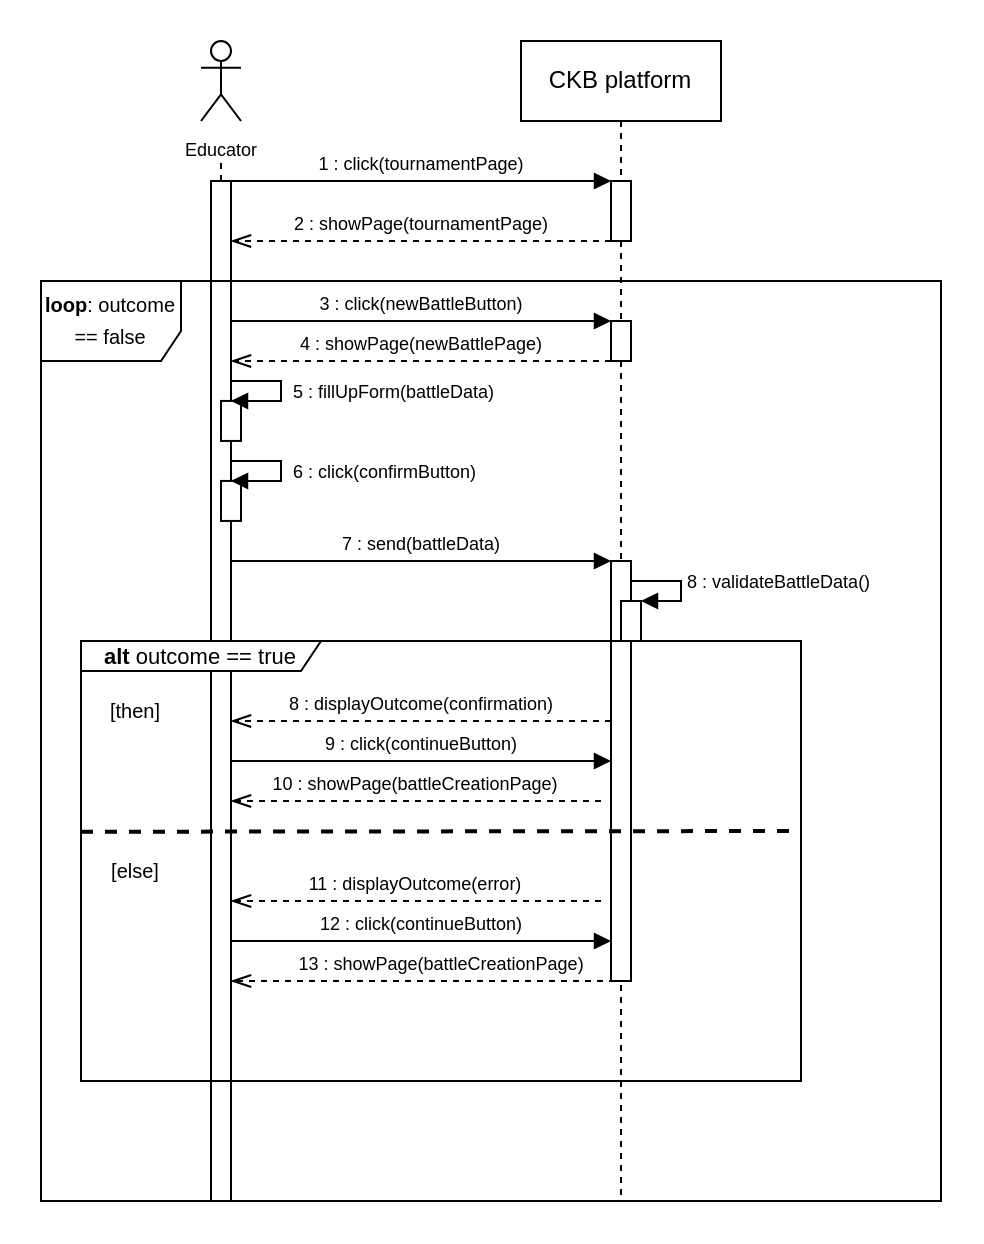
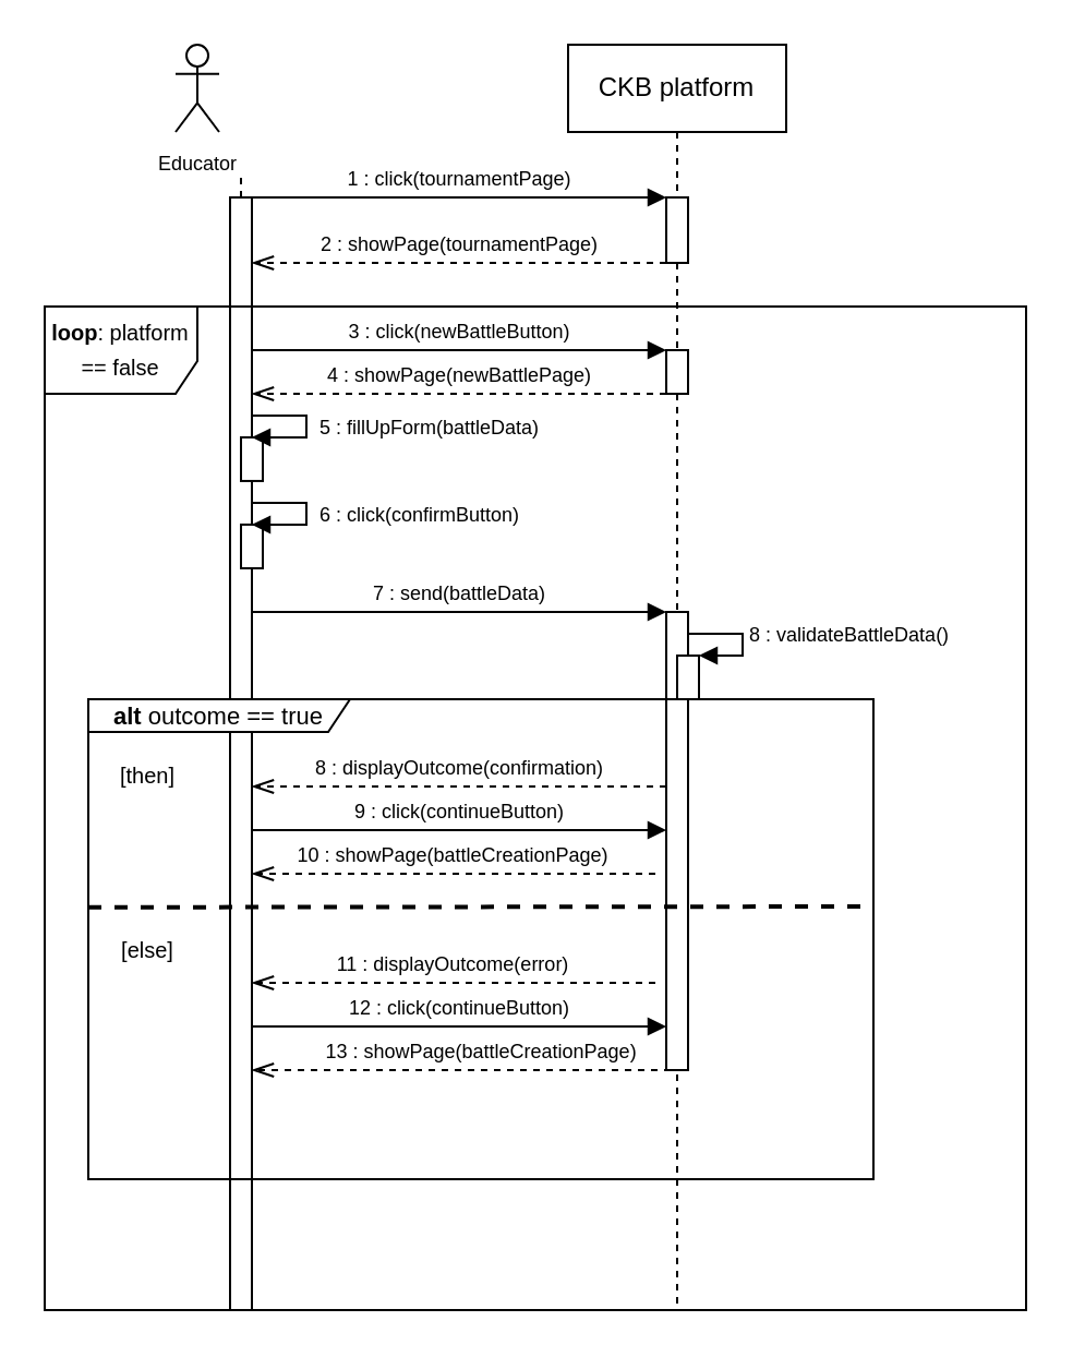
  <mxCell id="0" />
  <mxCell id="1" parent="0" />
  <mxCell id="2" value="CKB platform" style="shape=umlLifeline;perimeter=lifelinePerimeter;whiteSpace=wrap;html=1;container=0;dropTarget=0;collapsible=0;recursiveResize=0;outlineConnect=0;portConstraint=eastwest;newEdgeStyle={&quot;edgeStyle&quot;:&quot;elbowEdgeStyle&quot;,&quot;elbow&quot;:&quot;vertical&quot;,&quot;curved&quot;:0,&quot;rounded&quot;:0};" vertex="1" parent="1"><mxGeometry x="260" y="20" width="100" height="580" as="geometry" /></mxCell>
  <mxCell id="3" value="" style="html=1;points=[];perimeter=orthogonalPerimeter;outlineConnect=0;targetShapes=umlLifeline;portConstraint=eastwest;newEdgeStyle={&quot;edgeStyle&quot;:&quot;elbowEdgeStyle&quot;,&quot;elbow&quot;:&quot;vertical&quot;,&quot;curved&quot;:0,&quot;rounded&quot;:0};" vertex="1" parent="2"><mxGeometry x="45" y="70" width="10" height="30" as="geometry" /></mxCell>
  <mxCell id="4" value="" style="html=1;points=[];perimeter=orthogonalPerimeter;outlineConnect=0;targetShapes=umlLifeline;portConstraint=eastwest;newEdgeStyle={&quot;edgeStyle&quot;:&quot;elbowEdgeStyle&quot;,&quot;elbow&quot;:&quot;vertical&quot;,&quot;curved&quot;:0,&quot;rounded&quot;:0};" vertex="1" parent="2"><mxGeometry x="45" y="260" width="10" height="210" as="geometry" /></mxCell>
  <mxCell id="5" value="" style="html=1;points=[[0,0,0,0,5],[0,1,0,0,-5],[1,0,0,0,5],[1,1,0,0,-5]];perimeter=orthogonalPerimeter;outlineConnect=0;targetShapes=umlLifeline;portConstraint=eastwest;newEdgeStyle={&quot;curved&quot;:0,&quot;rounded&quot;:0};" vertex="1" parent="2"><mxGeometry x="50" y="280" width="10" height="20" as="geometry" /></mxCell>
  <mxCell id="6" value="&lt;font style=&quot;font-size: 9px;&quot;&gt;&amp;nbsp;8 : validate&lt;/font&gt;&lt;font style=&quot;font-size: 9px;&quot;&gt;BattleData&lt;/font&gt;&lt;font style=&quot;font-size: 9px;&quot;&gt;()&lt;/font&gt;" style="html=1;align=left;spacingLeft=2;endArrow=block;rounded=0;edgeStyle=orthogonalEdgeStyle;curved=0;rounded=0;" edge="1" parent="2" target="5"><mxGeometry relative="1" as="geometry"><mxPoint x="55" y="260.034" as="sourcePoint" /><Array as="points"><mxPoint x="55" y="270" /><mxPoint x="80" y="270" /><mxPoint x="80" y="280" /></Array><mxPoint x="55.0" y="240" as="targetPoint" /></mxGeometry></mxCell>
- <mxCell id="7" value="&lt;font style=&quot;font-size: 9px;&quot;&gt;Educator&lt;/font&gt;" style="shape=umlActor;verticalLabelPosition=bottom;verticalAlign=top;html=1;outlineConnect=0;" vertex="1" parent="1"><mxGeometry x="100" y="20" width="20" height="40" as="geometry" /></mxCell>
+ <mxCell id="7" value="&lt;font style=&quot;font-size: 9px;&quot;&gt;Educator&lt;/font&gt;" style="shape=umlActor;verticalLabelPosition=bottom;verticalAlign=top;html=1;outlineConnect=0;" vertex="1" parent="1"><mxGeometry x="80" y="20" width="20" height="40" as="geometry" /></mxCell>
  <mxCell id="8" value="" style="endArrow=none;dashed=1;html=1;rounded=0;" edge="1" parent="1" source="10"><mxGeometry width="50" height="50" relative="1" as="geometry"><mxPoint x="110" y="330" as="sourcePoint" /><mxPoint x="110" y="80" as="targetPoint" /></mxGeometry></mxCell>
  <mxCell id="9" value="" style="endArrow=none;dashed=1;html=1;rounded=0;exitX=0.2;exitY=0.994;exitDx=0;exitDy=0;exitPerimeter=0;" edge="1" parent="1" source="20"><mxGeometry width="50" height="50" relative="1" as="geometry"><mxPoint x="110" y="530" as="sourcePoint" /><mxPoint x="110" y="520" as="targetPoint" /></mxGeometry></mxCell>
  <mxCell id="10" value="" style="html=1;points=[];perimeter=orthogonalPerimeter;outlineConnect=0;targetShapes=umlLifeline;portConstraint=eastwest;newEdgeStyle={&quot;edgeStyle&quot;:&quot;elbowEdgeStyle&quot;,&quot;elbow&quot;:&quot;vertical&quot;,&quot;curved&quot;:0,&quot;rounded&quot;:0};" vertex="1" parent="1"><mxGeometry x="105" y="90" width="10" height="510" as="geometry" /></mxCell>
  <mxCell id="11" value="&lt;font style=&quot;font-size: 9px;&quot;&gt;1 : click(tournamentPage)&lt;/font&gt;" style="html=1;verticalAlign=bottom;endArrow=block;edgeStyle=elbowEdgeStyle;elbow=vertical;curved=0;rounded=0;" edge="1" parent="1" source="10" target="3"><mxGeometry relative="1" as="geometry"><mxPoint x="150" y="90" as="sourcePoint" /><Array as="points"><mxPoint x="230" y="90" /></Array><mxPoint x="315" y="90" as="targetPoint" /></mxGeometry></mxCell>
  <mxCell id="12" value="&lt;font style=&quot;font-size: 9px;&quot;&gt;2 : showPage(tournamentPage)&lt;/font&gt;" style="html=1;verticalAlign=bottom;endArrow=openThin;dashed=1;endSize=8;edgeStyle=elbowEdgeStyle;elbow=vertical;curved=0;rounded=0;endFill=0;" edge="1" parent="1" source="3" target="10"><mxGeometry relative="1" as="geometry"><mxPoint x="150" y="120" as="targetPoint" /><Array as="points"><mxPoint x="205" y="120" /></Array><mxPoint x="280" y="120" as="sourcePoint" /></mxGeometry></mxCell>
  <mxCell id="13" value="&lt;font style=&quot;font-size: 9px;&quot;&gt;7 : send(battleData)&lt;/font&gt;" style="html=1;verticalAlign=bottom;endArrow=block;edgeStyle=elbowEdgeStyle;elbow=vertical;curved=0;rounded=0;" edge="1" parent="1"><mxGeometry relative="1" as="geometry"><mxPoint x="115" y="280" as="sourcePoint" /><Array as="points"><mxPoint x="230" y="280" /></Array><mxPoint x="305" y="280" as="targetPoint" /></mxGeometry></mxCell>
  <mxCell id="14" value="&lt;font style=&quot;font-size: 9px;&quot;&gt;8 : displayOutcome(confirmation)&lt;/font&gt;" style="html=1;verticalAlign=bottom;endArrow=openThin;dashed=1;endSize=8;edgeStyle=elbowEdgeStyle;elbow=vertical;curved=0;rounded=0;endFill=0;" edge="1" parent="1"><mxGeometry relative="1" as="geometry"><mxPoint x="115" y="360" as="targetPoint" /><Array as="points"><mxPoint x="210" y="360" /></Array><mxPoint x="305" y="360" as="sourcePoint" /></mxGeometry></mxCell>
  <mxCell id="15" value="&lt;b&gt;alt &lt;/b&gt;outcome == true" style="shape=umlFrame;whiteSpace=wrap;html=1;pointerEvents=0;width=120;height=15;fontSize=11;" vertex="1" parent="1"><mxGeometry x="40" y="320" width="360" height="220" as="geometry" /></mxCell>
  <mxCell id="16" value="[then]" style="text;html=1;strokeColor=none;fillColor=none;align=center;verticalAlign=middle;whiteSpace=wrap;rounded=0;fontSize=10;" vertex="1" parent="1"><mxGeometry x="50" y="350" width="35" height="10" as="geometry" /></mxCell>
  <mxCell id="17" value="" style="endArrow=none;dashed=1;html=1;rounded=0;exitX=0.001;exitY=0.409;exitDx=0;exitDy=0;exitPerimeter=0;strokeWidth=2;" edge="1" parent="1"><mxGeometry width="50" height="50" relative="1" as="geometry"><mxPoint x="40" y="415.38" as="sourcePoint" /><mxPoint x="400" y="415" as="targetPoint" /></mxGeometry></mxCell>
  <mxCell id="18" value="[else]" style="text;html=1;strokeColor=none;fillColor=none;align=center;verticalAlign=middle;whiteSpace=wrap;rounded=0;fontSize=10;" vertex="1" parent="1"><mxGeometry x="50" y="430" width="35" height="10" as="geometry" /></mxCell>
  <mxCell id="19" value="&lt;font style=&quot;font-size: 9px;&quot;&gt;11 : displayOutcome(error)&lt;/font&gt;" style="html=1;verticalAlign=bottom;endArrow=openThin;dashed=1;endSize=8;edgeStyle=elbowEdgeStyle;elbow=vertical;curved=0;rounded=0;endFill=0;" edge="1" parent="1"><mxGeometry relative="1" as="geometry"><mxPoint x="115" y="450" as="targetPoint" /><Array as="points"><mxPoint x="210" y="450" /></Array><mxPoint x="300" y="450" as="sourcePoint" /></mxGeometry></mxCell>
- <mxCell id="20" value="&lt;p style=&quot;line-height: 120%;&quot;&gt;&lt;font style=&quot;font-size: 10px;&quot;&gt;&lt;b&gt;loop&lt;/b&gt;: outcome == false&lt;/font&gt;&lt;/p&gt;" style="shape=umlFrame;whiteSpace=wrap;html=1;pointerEvents=0;width=70;height=40;verticalAlign=middle;horizontal=1;labelPosition=center;verticalLabelPosition=middle;align=center;" vertex="1" parent="1"><mxGeometry x="20" y="140" width="450" height="460" as="geometry" /></mxCell>
+ <mxCell id="20" value="&lt;p style=&quot;line-height: 120%;&quot;&gt;&lt;font style=&quot;font-size: 10px;&quot;&gt;&lt;b&gt;loop&lt;/b&gt;: platform == false&lt;/font&gt;&lt;/p&gt;" style="shape=umlFrame;whiteSpace=wrap;html=1;pointerEvents=0;width=70;height=40;verticalAlign=middle;horizontal=1;labelPosition=center;verticalLabelPosition=middle;align=center;" vertex="1" parent="1"><mxGeometry x="20" y="140" width="450" height="460" as="geometry" /></mxCell>
  <mxCell id="21" value="" style="html=1;points=[[0,0,0,0,5],[0,1,0,0,-5],[1,0,0,0,5],[1,1,0,0,-5]];perimeter=orthogonalPerimeter;outlineConnect=0;targetShapes=umlLifeline;portConstraint=eastwest;newEdgeStyle={&quot;curved&quot;:0,&quot;rounded&quot;:0};" vertex="1" parent="1"><mxGeometry x="305" y="160" width="10" height="20" as="geometry" /></mxCell>
  <mxCell id="22" value="&lt;font style=&quot;font-size: 9px;&quot;&gt;9 : click(continueButton)&lt;/font&gt;" style="html=1;verticalAlign=bottom;endArrow=block;edgeStyle=elbowEdgeStyle;elbow=vertical;curved=0;rounded=0;" edge="1" parent="1"><mxGeometry relative="1" as="geometry"><mxPoint x="115" y="380" as="sourcePoint" /><Array as="points"><mxPoint x="230" y="380" /></Array><mxPoint x="305" y="380" as="targetPoint" /></mxGeometry></mxCell>
  <mxCell id="23" value="&lt;font style=&quot;font-size: 9px;&quot;&gt;10 : showPage(battleCreationPage)&lt;/font&gt;" style="html=1;verticalAlign=bottom;endArrow=openThin;dashed=1;endSize=8;edgeStyle=elbowEdgeStyle;elbow=vertical;curved=0;rounded=0;endFill=0;" edge="1" parent="1"><mxGeometry relative="1" as="geometry"><mxPoint x="115" y="400" as="targetPoint" /><Array as="points"><mxPoint x="210" y="400" /></Array><mxPoint x="300" y="400" as="sourcePoint" /></mxGeometry></mxCell>
  <mxCell id="24" value="&lt;font style=&quot;font-size: 9px;&quot;&gt;12 : click(continueButton)&lt;/font&gt;" style="html=1;verticalAlign=bottom;endArrow=block;edgeStyle=elbowEdgeStyle;elbow=vertical;curved=0;rounded=0;" edge="1" parent="1"><mxGeometry relative="1" as="geometry"><mxPoint x="115" y="470" as="sourcePoint" /><Array as="points"><mxPoint x="230" y="470" /></Array><mxPoint x="305" y="470" as="targetPoint" /></mxGeometry></mxCell>
  <mxCell id="25" value="&lt;font style=&quot;font-size: 9px;&quot;&gt;13 : showPage(&lt;/font&gt;&lt;font style=&quot;font-size: 9px;&quot;&gt;battleCreationPage&lt;/font&gt;&lt;font style=&quot;font-size: 9px;&quot;&gt;)&lt;/font&gt;" style="html=1;verticalAlign=bottom;endArrow=openThin;dashed=1;endSize=8;edgeStyle=elbowEdgeStyle;elbow=vertical;curved=0;rounded=0;endFill=0;" edge="1" parent="1"><mxGeometry relative="1" as="geometry"><mxPoint x="115" y="490" as="targetPoint" /><Array as="points"><mxPoint x="210" y="490" /></Array><mxPoint x="305" y="470" as="sourcePoint" /></mxGeometry></mxCell>
  <mxCell id="26" value="&lt;font style=&quot;font-size: 9px;&quot;&gt;3 : click(newBattleButton)&lt;/font&gt;" style="html=1;verticalAlign=bottom;endArrow=block;edgeStyle=elbowEdgeStyle;elbow=vertical;curved=0;rounded=0;" edge="1" parent="1"><mxGeometry relative="1" as="geometry"><mxPoint x="115" y="160" as="sourcePoint" /><Array as="points"><mxPoint x="230" y="160" /></Array><mxPoint x="305" y="160" as="targetPoint" /></mxGeometry></mxCell>
  <mxCell id="27" value="&lt;font style=&quot;font-size: 9px;&quot;&gt;4 : showPage(newBattlePage)&lt;/font&gt;" style="html=1;verticalAlign=bottom;endArrow=openThin;dashed=1;endSize=8;edgeStyle=elbowEdgeStyle;elbow=vertical;curved=0;rounded=0;endFill=0;" edge="1" parent="1"><mxGeometry relative="1" as="geometry"><mxPoint x="115" y="180" as="targetPoint" /><Array as="points"><mxPoint x="205" y="180" /></Array><mxPoint x="305" y="180" as="sourcePoint" /></mxGeometry></mxCell>
  <mxCell id="28" value="" style="html=1;points=[[0,0,0,0,5],[0,1,0,0,-5],[1,0,0,0,5],[1,1,0,0,-5]];perimeter=orthogonalPerimeter;outlineConnect=0;targetShapes=umlLifeline;portConstraint=eastwest;newEdgeStyle={&quot;curved&quot;:0,&quot;rounded&quot;:0};" vertex="1" parent="1"><mxGeometry x="110" y="199.97" width="10" height="20" as="geometry" /></mxCell>
  <mxCell id="29" value="&lt;font style=&quot;font-size: 9px;&quot;&gt;&amp;nbsp;5 : fillUpForm&lt;/font&gt;&lt;font style=&quot;font-size: 9px;&quot;&gt;(battleData)&lt;/font&gt;" style="html=1;align=left;spacingLeft=2;endArrow=block;rounded=0;edgeStyle=orthogonalEdgeStyle;curved=0;rounded=0;" edge="1" parent="1" target="28"><mxGeometry relative="1" as="geometry"><mxPoint x="115" y="190.004" as="sourcePoint" /><Array as="points"><mxPoint x="140" y="189.97" /><mxPoint x="140" y="199.97" /></Array><mxPoint x="115" y="169.97" as="targetPoint" /></mxGeometry></mxCell>
  <mxCell id="30" value="" style="html=1;points=[[0,0,0,0,5],[0,1,0,0,-5],[1,0,0,0,5],[1,1,0,0,-5]];perimeter=orthogonalPerimeter;outlineConnect=0;targetShapes=umlLifeline;portConstraint=eastwest;newEdgeStyle={&quot;curved&quot;:0,&quot;rounded&quot;:0};" vertex="1" parent="1"><mxGeometry x="110" y="239.97" width="10" height="20" as="geometry" /></mxCell>
  <mxCell id="31" value="&lt;font style=&quot;font-size: 9px;&quot;&gt;&amp;nbsp;6 : click&lt;/font&gt;&lt;font style=&quot;font-size: 9px;&quot;&gt;(confirmButton)&lt;/font&gt;" style="html=1;align=left;spacingLeft=2;endArrow=block;rounded=0;edgeStyle=orthogonalEdgeStyle;curved=0;rounded=0;" edge="1" parent="1" target="30"><mxGeometry relative="1" as="geometry"><mxPoint x="115" y="230.004" as="sourcePoint" /><Array as="points"><mxPoint x="140" y="229.97" /><mxPoint x="140" y="239.97" /></Array><mxPoint x="115" y="209.97" as="targetPoint" /></mxGeometry></mxCell>
